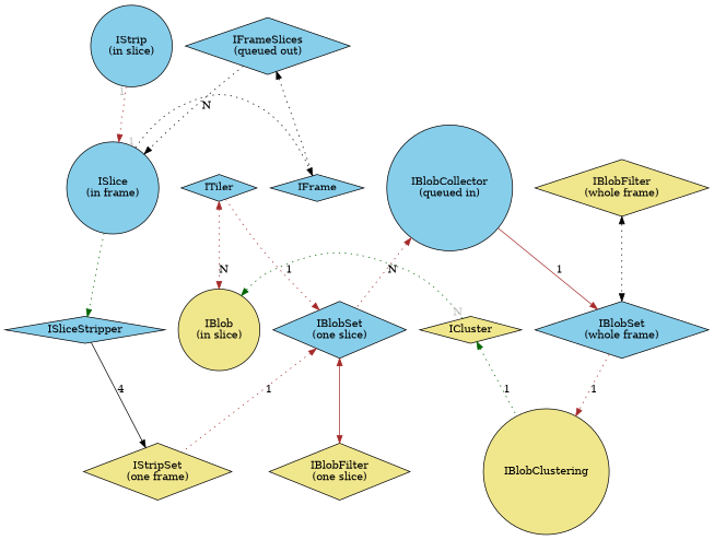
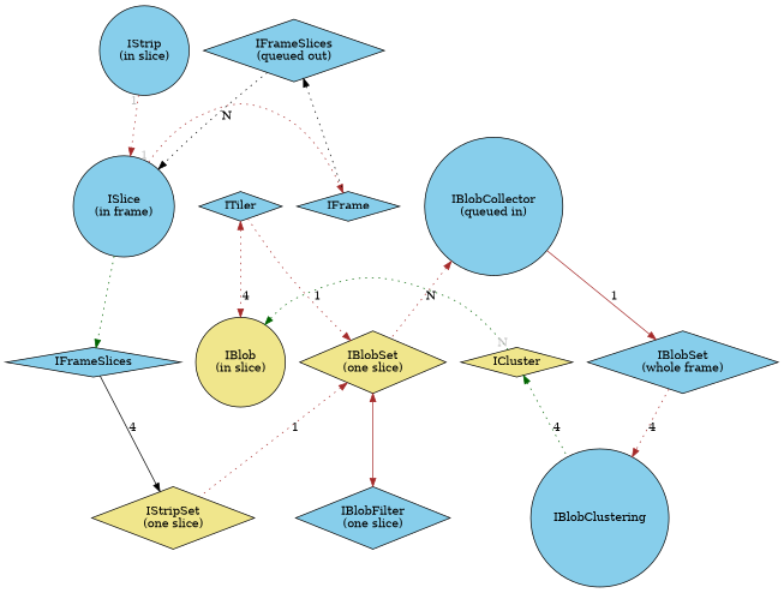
  digraph {
    rankdir=TB
    node [fillcolor=skyblue shape=diamond style=filled]
    edge [color=brown style=dotted]
    n1 [label="ISlice\n(in frame)" shape=circle]
    IFrame
-   ISliceStripper
-   n4 [fillcolor=khaki label="IStripSet\n(one frame)"]
+   ISliceStripper [label=IFrameSlices]
+   n4 [fillcolor=khaki label="IStripSet\n(one slice)"]
    n5 [label="IStrip\n(in slice)" shape=circle]
    n6 [fillcolor=khaki label="IBlob\n(in slice)" shape=circle]
-   n7 [label="IBlobSet\n(one slice)"]
-   n8 [fillcolor=khaki label="IBlobFilter\n(one slice)"]
+   n7 [fillcolor=khaki label="IBlobSet\n(one slice)"]
+   n8 [label="IBlobFilter\n(one slice)"]
    n9 [label="IBlobSet\n(whole frame)"]
-   IBlobClustering [fillcolor=khaki shape=circle]
+   IBlobClustering [shape=circle]
    ICluster [fillcolor=khaki]
    n12 [label="IFrameSlices\n(queued out)"]
    ITiler
    n14 [label="IBlobCollector\n(queued in)" shape=circle]
-   n15 [fillcolor=khaki label="IBlobFilter\n(whole frame)"]
-   n1 -> IFrame [color=black constraint=false fontcolor=gray taillabel=1]
+   n1 -> IFrame [constraint=false fontcolor=gray taillabel=1]
    n1 -> ISliceStripper [color=darkgreen]
    ISliceStripper -> n4 [color=black label=4 style=solid]
    n5 -> n1 [constraint=false fontcolor=gray taillabel=1]
    n7 -> n4 [dir=back label=1]
    n7 -> n8 [dir=both style=solid]
-   n9 -> IBlobClustering [label=1]
+   n9 -> IBlobClustering [label=4]
    ICluster -> n6 [color=darkgreen constraint=false fontcolor=gray taillabel=N]
-   ICluster -> IBlobClustering [color=darkgreen dir=back label=1]
+   ICluster -> IBlobClustering [color=darkgreen dir=back label=4]
    n12 -> n1 [color=black label=N]
    n12 -> IFrame [color=black dir=back]
-   ITiler -> n6 [dir=both label=N]
+   ITiler -> n6 [dir=both label=4]
    ITiler -> n7 [label=1]
    n14 -> n7 [dir=back label=N]
    n14 -> n9 [label=1 style=solid]
-   n15 -> n9 [color=black dir=both]
  }
